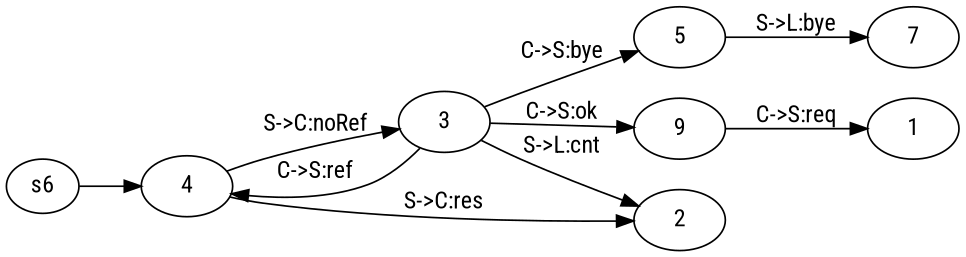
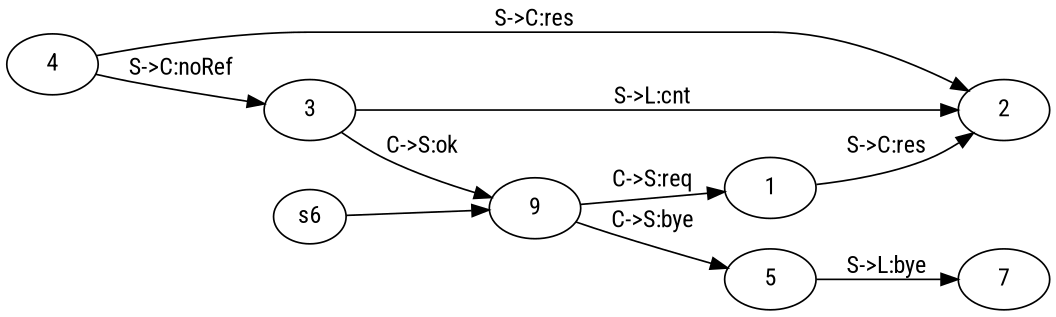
  digraph {
    fontname="Roboto Condensed"
    rankdir=LR
    node [fontname="Roboto Condensed"]
    edge [fontname="Roboto Condensed"]
    n1 [height=0 label=s6 width=0]
    n2 [label=9]
    1
    2
    3
    4
    5
    n8 [label=7]
-   n1 -> 4
+   n1 -> n2
    n2 -> 1 [label="C->S:req"]
+   1 -> 2 [label="S->C:res"]
    3 -> n2 [label="C->S:ok"]
    3 -> 2 [label="S->L:cnt"]
-   3 -> 4 [label="C->S:ref"]
-   3 -> 5 [label="C->S:bye"]
+   n2 -> 5 [label="C->S:bye"]
    4 -> 2 [label="S->C:res"]
    4 -> 3 [label="S->C:noRef"]
    5 -> n8 [label="S->L:bye"]
  }
